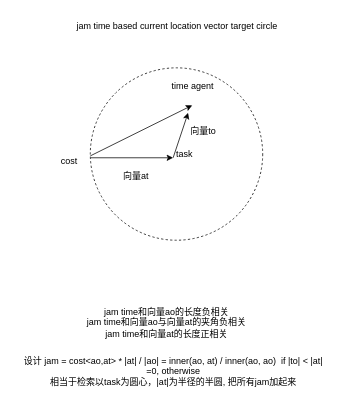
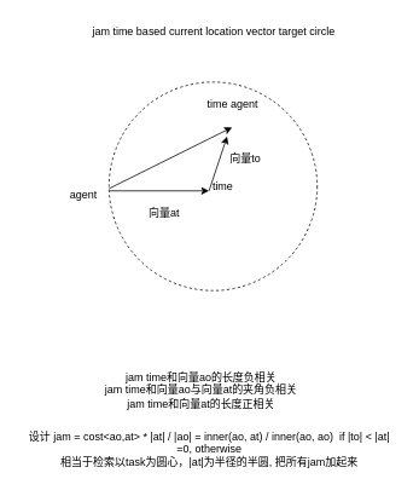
  <mxCell id="0" />
  <mxCell id="1" parent="0" />
  <mxCell id="2" value="" style="ellipse;whiteSpace=wrap;html=1;aspect=fixed;dashed=1;" parent="1" vertex="1"><mxGeometry x="119.5" y="90" width="230" height="230" as="geometry" /></mxCell>
- <mxCell id="3" value="cost" style="text;html=1;align=center;verticalAlign=middle;resizable=0;points=[];autosize=1;strokeColor=none;fillColor=none;" parent="1" vertex="1"><mxGeometry x="65.5" y="200" width="50" height="30" as="geometry" /></mxCell>
- <mxCell id="4" value="task" style="text;html=1;align=center;verticalAlign=middle;resizable=0;points=[];autosize=1;strokeColor=none;fillColor=none;" parent="1" vertex="1"><mxGeometry x="220" y="190" width="50" height="30" as="geometry" /></mxCell>
+ <mxCell id="3" value="agent" style="text;html=1;align=center;verticalAlign=middle;resizable=0;points=[];autosize=1;strokeColor=none;fillColor=none;" parent="1" vertex="1"><mxGeometry x="65.5" y="200" width="50" height="30" as="geometry" /></mxCell>
+ <mxCell id="4" value="time" style="text;html=1;align=center;verticalAlign=middle;resizable=0;points=[];autosize=1;strokeColor=none;fillColor=none;" parent="1" vertex="1"><mxGeometry x="220" y="190" width="50" height="30" as="geometry" /></mxCell>
  <mxCell id="5" value="" style="endArrow=classic;html=1;rounded=0;exitX=0.5;exitY=0;exitDx=0;exitDy=0;exitPerimeter=0;" parent="1" edge="1"><mxGeometry width="50" height="50" relative="1" as="geometry"><mxPoint x="119.5" y="207.5" as="sourcePoint" /><mxPoint x="255.5" y="140" as="targetPoint" /></mxGeometry></mxCell>
  <mxCell id="6" value="time agent" style="text;html=1;align=center;verticalAlign=middle;resizable=0;points=[];autosize=1;strokeColor=none;fillColor=none;" parent="1" vertex="1"><mxGeometry x="215.5" y="100" width="80" height="30" as="geometry" /></mxCell>
  <mxCell id="7" value="jam time和向量ao的长度负相关&lt;div&gt;jam time和向量ao与向量at的夹角负相关&lt;/div&gt;&lt;div&gt;jam time和向量at的长度正相关&lt;/div&gt;" style="text;html=1;align=center;verticalAlign=middle;resizable=0;points=[];autosize=1;strokeColor=none;fillColor=none;" parent="1" vertex="1"><mxGeometry x="100.5" y="400" width="240" height="60" as="geometry" /></mxCell>
  <mxCell id="8" value="向量at" style="text;html=1;align=center;verticalAlign=middle;resizable=0;points=[];autosize=1;strokeColor=none;fillColor=none;" parent="1" vertex="1"><mxGeometry x="150" y="220" width="60" height="30" as="geometry" /></mxCell>
  <mxCell id="9" value="设计 jam = cost&amp;lt;ao,at&amp;gt; * |at| / |ao| = inner(ao, at) / inner(ao, ao)&amp;nbsp; if |to| &amp;lt; |at|&lt;div&gt;=0, otherwise&lt;/div&gt;&lt;div&gt;相当于检索以task为圆心，|at|为半径的半圆, 把所有jam加起来&lt;/div&gt;" style="text;html=1;align=center;verticalAlign=middle;resizable=0;points=[];autosize=1;strokeColor=none;fillColor=none;" parent="1" vertex="1"><mxGeometry x="20" y="465" width="420" height="60" as="geometry" /></mxCell>
  <mxCell id="10" value="jam time based current location vector target circle" style="text;html=1;align=center;verticalAlign=middle;resizable=0;points=[];autosize=1;strokeColor=none;fillColor=none;" parent="1" vertex="1"><mxGeometry x="89.5" y="20" width="290" height="30" as="geometry" /></mxCell>
  <mxCell id="11" value="" style="endArrow=classic;html=1;rounded=0;" parent="1" edge="1"><mxGeometry width="50" height="50" relative="1" as="geometry"><mxPoint x="120" y="210" as="sourcePoint" /><mxPoint x="230" y="210" as="targetPoint" /></mxGeometry></mxCell>
  <mxCell id="12" value="" style="endArrow=classic;html=1;rounded=0;" parent="1" edge="1"><mxGeometry width="50" height="50" relative="1" as="geometry"><mxPoint x="230" y="210" as="sourcePoint" /><mxPoint x="250" y="150" as="targetPoint" /></mxGeometry></mxCell>
  <mxCell id="13" value="向量to" style="text;html=1;align=center;verticalAlign=middle;resizable=0;points=[];autosize=1;strokeColor=none;fillColor=none;" parent="1" vertex="1"><mxGeometry x="240" y="160" width="60" height="30" as="geometry" /></mxCell>
